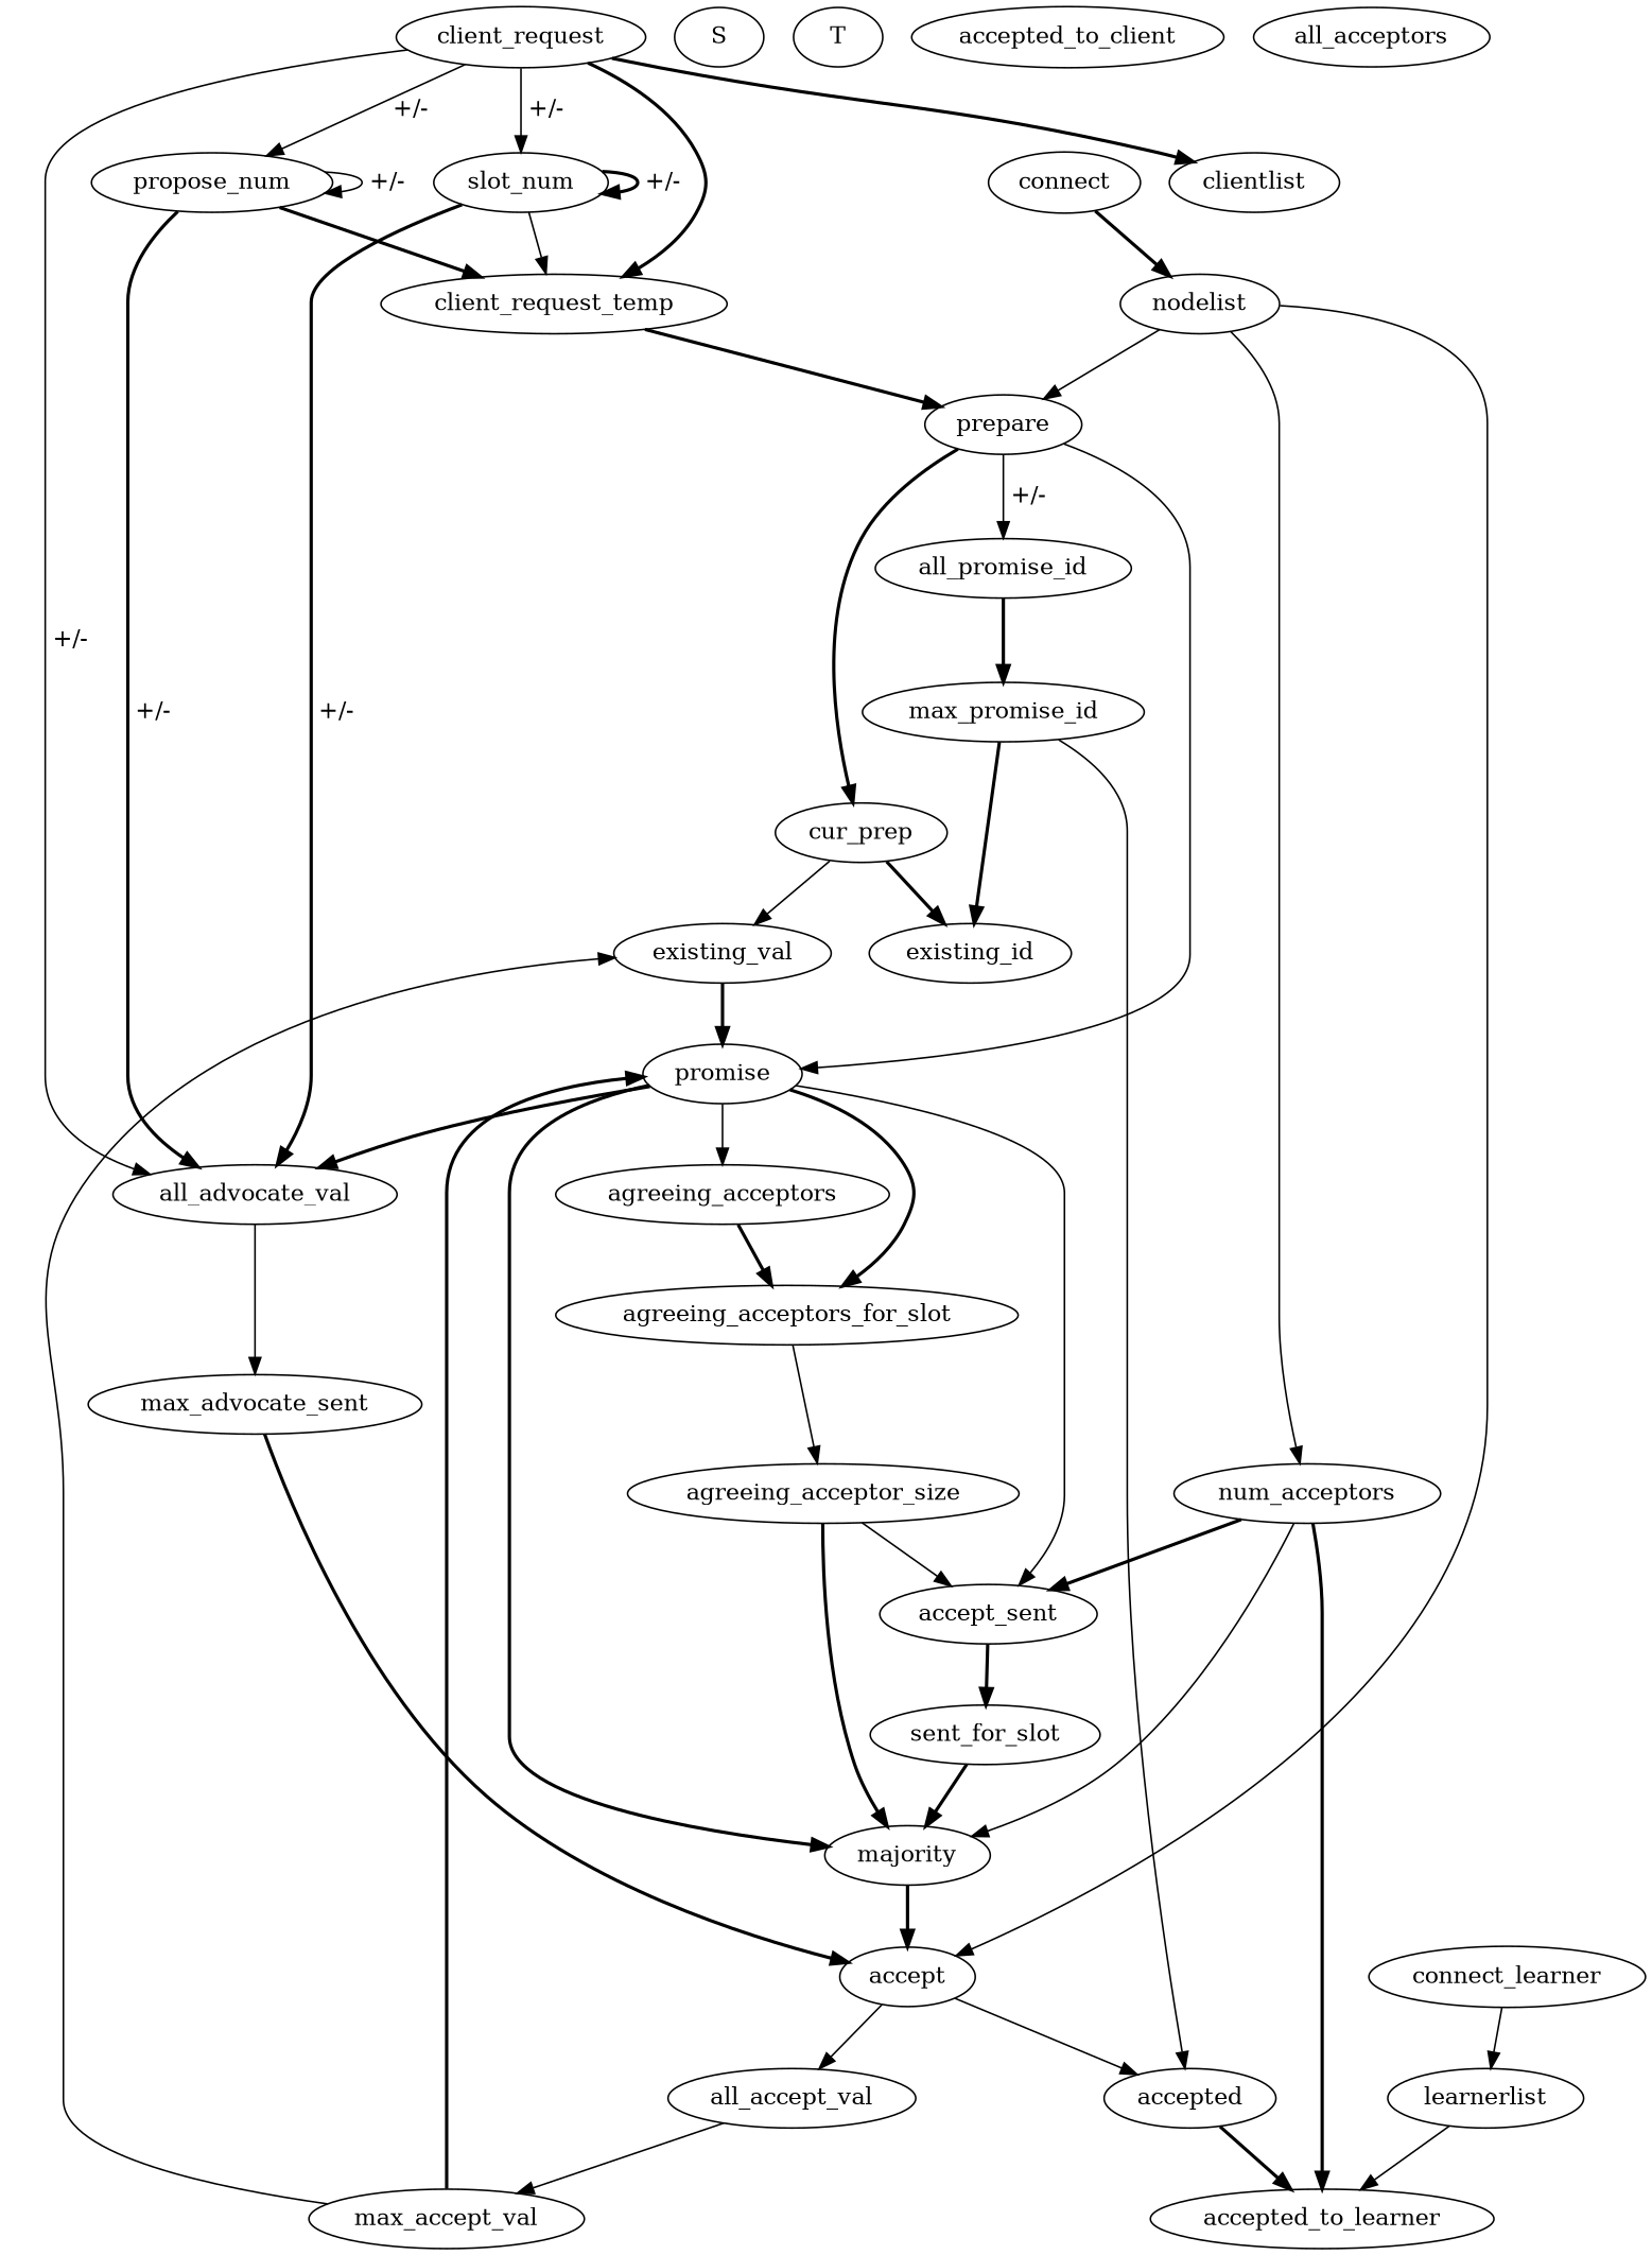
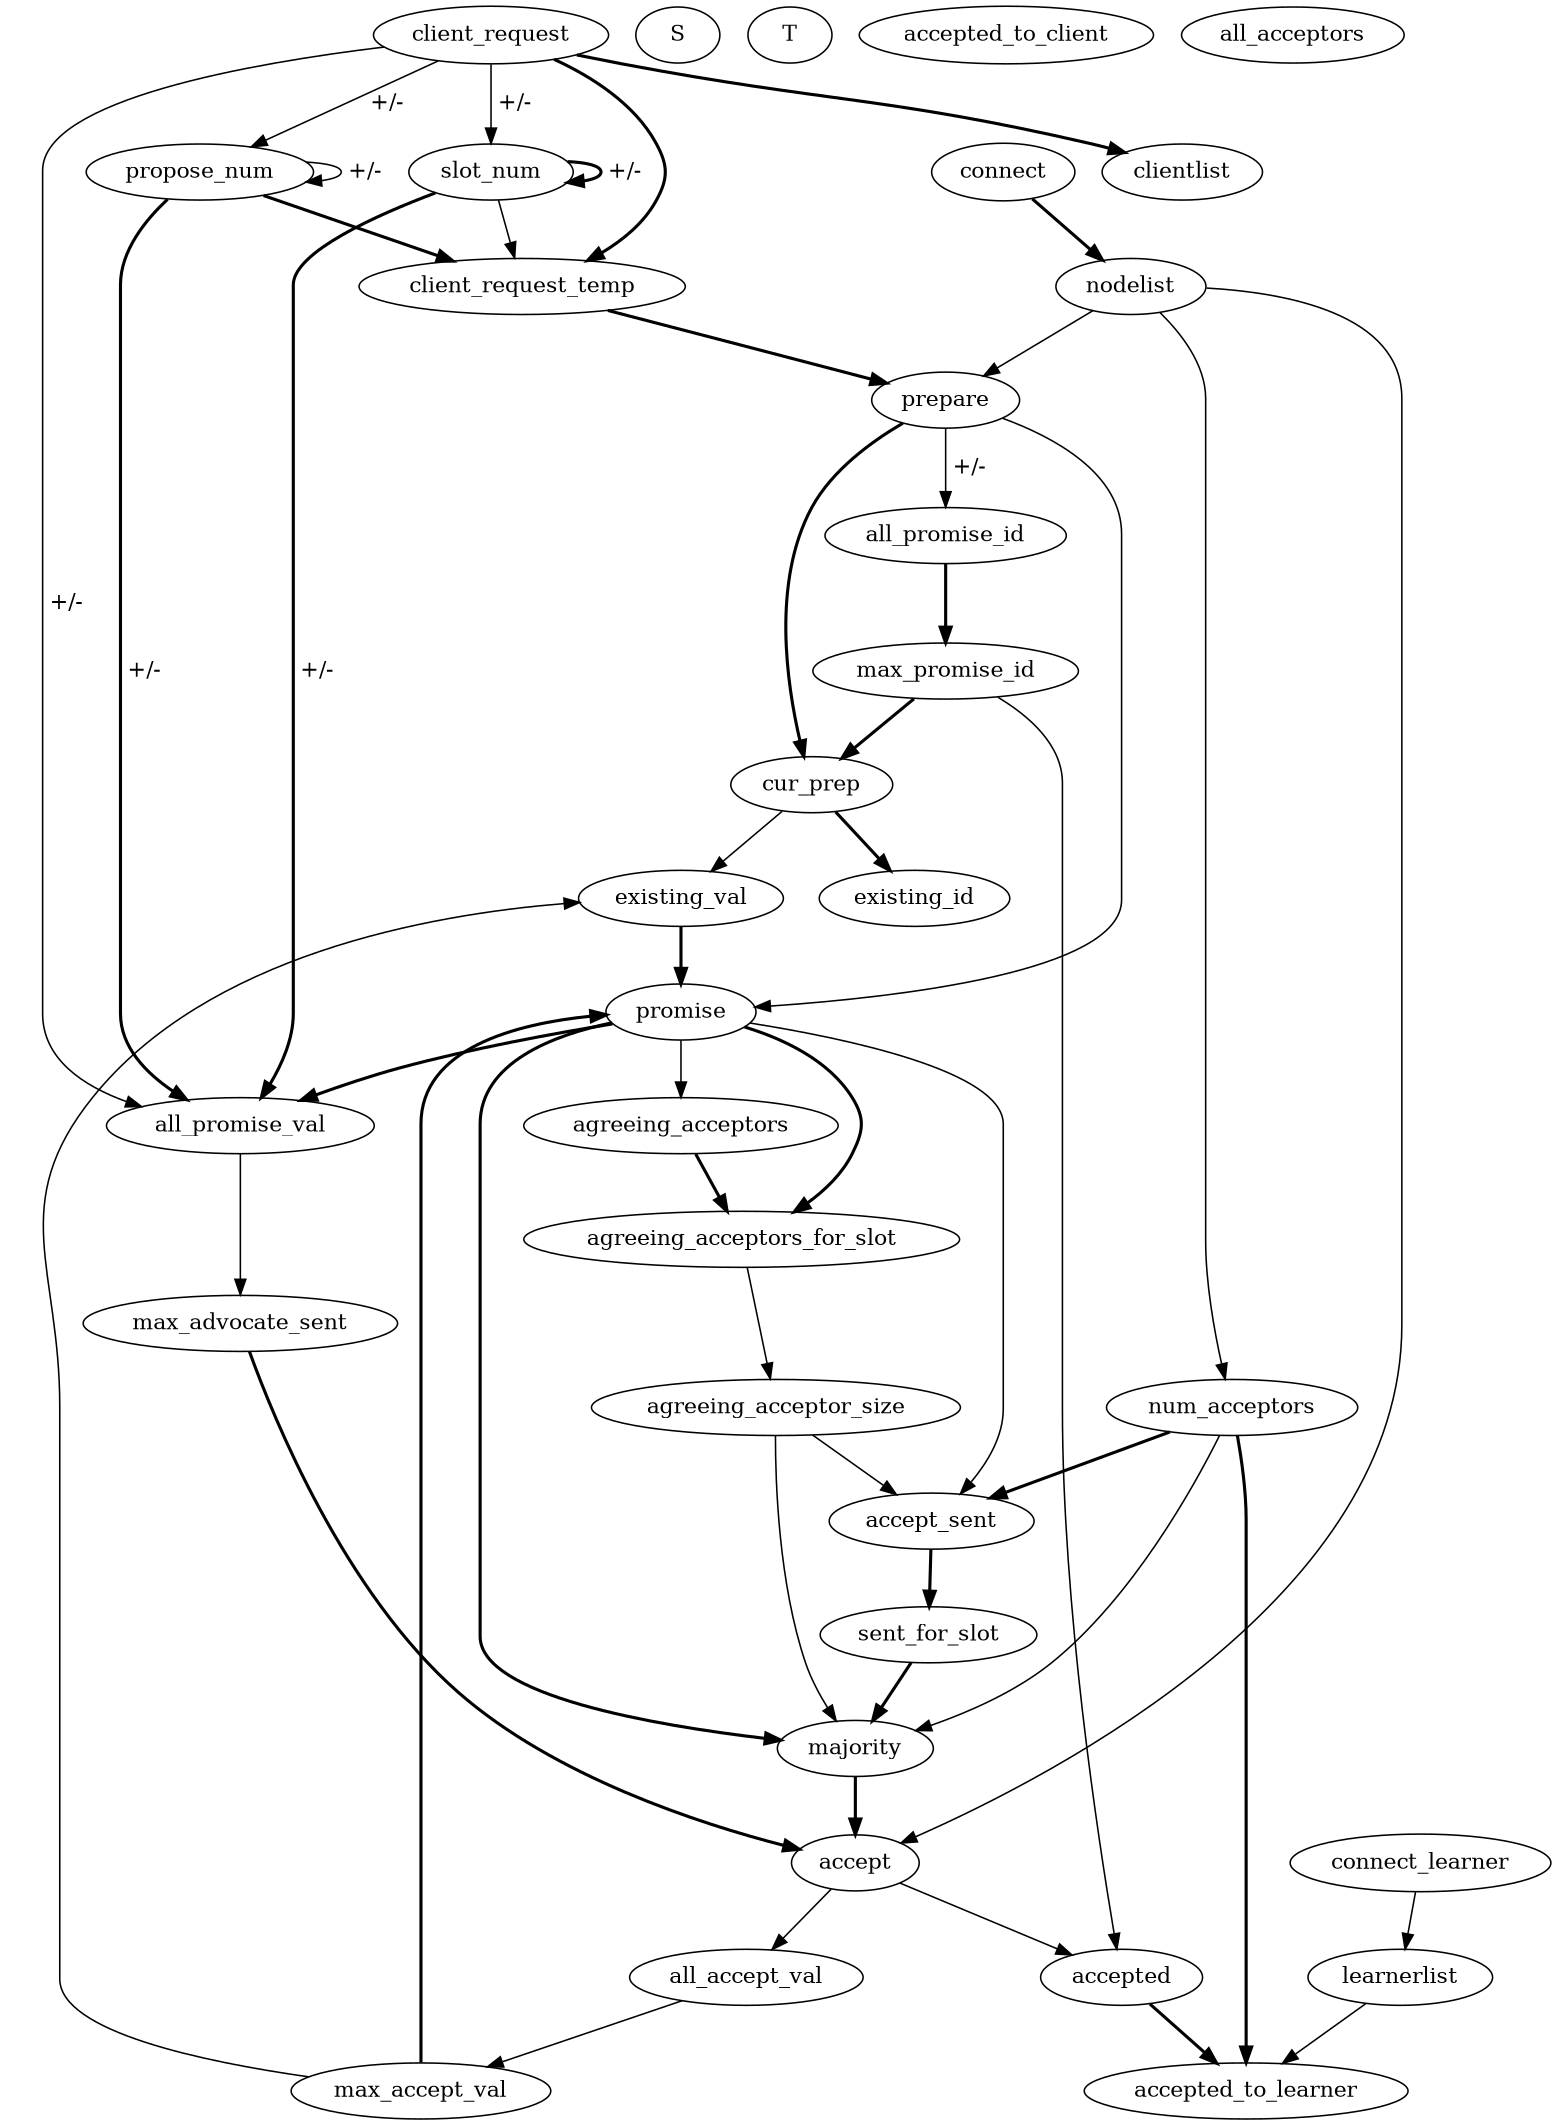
  digraph {
    node [fontname="Times-Roman"]
    edge [fontname="Times-Roman" style=bold]
    n1 [label=cur_prep]
    n2 [label=existing_id]
    n3 [label=existing_val]
    n4 [label=promise]
-   n5 [label=all_advocate_val]
+   n5 [label=all_promise_val]
    n6 [label=agreeing_acceptors]
    n7 [label=agreeing_acceptors_for_slot]
    n8 [label=accept_sent]
    n9 [label=majority]
    n10 [label=prepare]
    n11 [label=all_promise_id]
    n12 [label=max_promise_id]
    n13 [label=accepted]
    n14 [label=max_advocate_sent]
    n15 [label=agreeing_acceptor_size]
    n16 [label=sent_for_slot]
    n17 [label=accept]
    n18 [label=accepted_to_learner]
    n19 [label=max_accept_val]
    n20 [label=all_accept_val]
    n21 [label=learnerlist]
    n22 [height=0.51069 label=connect_learner]
    n23 [label=nodelist]
    n24 [label=num_acceptors]
    n25 [height=0.51069 label=connect]
    n26 [label=clientlist]
    n27 [height=0.51069 label=client_request]
    n28 [label=propose_num]
    n29 [label=slot_num]
    n30 [label=client_request_temp]
    n31 [label=S]
    n32 [label=T]
    n33 [height=0.51069 label=accepted_to_client]
    n34 [height=0.5 label=all_acceptors]
    n1 -> n2
    n1 -> n3 [style=solid]
    n3 -> n4
    n4 -> n5
    n4 -> n6 [style=solid]
    n4 -> n7
    n4 -> n8 [style=solid]
    n4 -> n9
    n5 -> n14 [style=solid]
    n6 -> n7
    n7 -> n15 [style=solid]
    n8 -> n16
    n9 -> n17
    n10 -> n1
    n10 -> n4 [style=solid]
    n10 -> n11 [label=" +/-" style=solid]
    n11 -> n12
-   n12 -> n2
+   n12 -> n1
    n12 -> n13 [style=solid]
    n13 -> n18
    n14 -> n17
    n15 -> n8 [style=solid]
-   n15 -> n9
+   n15 -> n9 [style=solid]
    n16 -> n9
    n17 -> n13 [style=solid]
    n17 -> n20 [style=solid]
    n19 -> n3 [style=solid]
    n19 -> n4
    n20 -> n19 [style=solid]
    n21 -> n18 [style=solid]
    n22 -> n21 [style=solid]
    n23 -> n10 [style=solid]
    n23 -> n17 [style=solid]
    n23 -> n24 [style=solid]
    n24 -> n8
    n24 -> n9 [style=solid]
    n24 -> n18
    n25 -> n23
    n27 -> n5 [label=" +/-" style=solid]
    n27 -> n26
    n27 -> n28 [label=" +/-" style=solid]
    n27 -> n29 [label=" +/-" style=solid]
    n27 -> n30
    n28 -> n5 [label=" +/-"]
    n28 -> n28 [label=" +/-" style=solid]
    n28 -> n30
    n29 -> n5 [label=" +/-"]
    n29 -> n29 [label=" +/-"]
    n29 -> n30 [style=solid]
    n30 -> n10
  }
